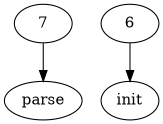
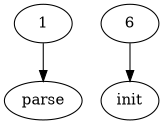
  digraph {
    fontname="DejaVu Serif"
    node [fontname="DejaVu Serif"]
    edge [fontname="DejaVu Serif" tailport=main]
-   1 [height=0.5 width=0.75 label=7]
+   1 [height=0.5 width=0.75]
    parse [height=0.5 width=0.79904]
    n3 [height=0.5 label=6 width=0.75]
    init [height=0.5 width=0.75]
    1 -> parse
    n3 -> init
  }
